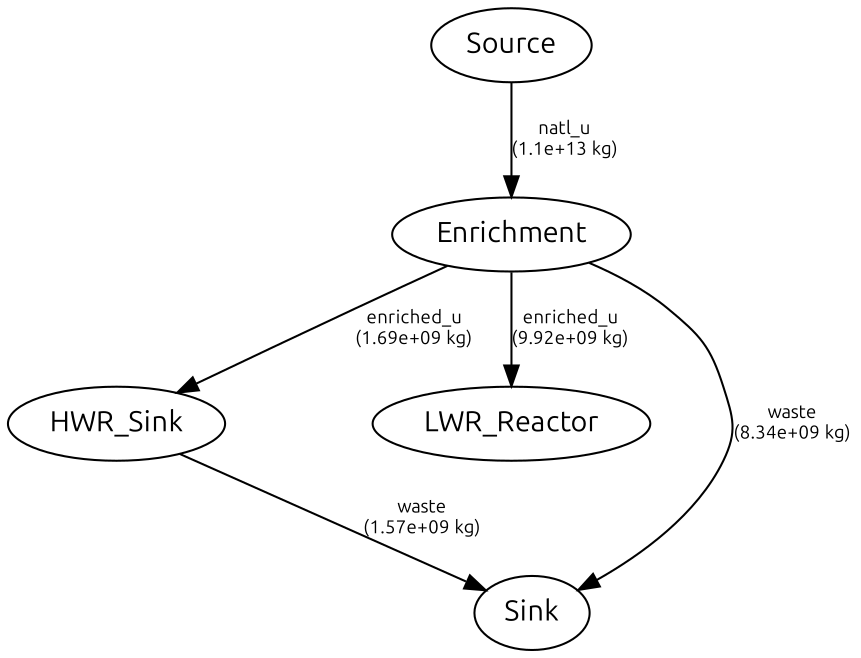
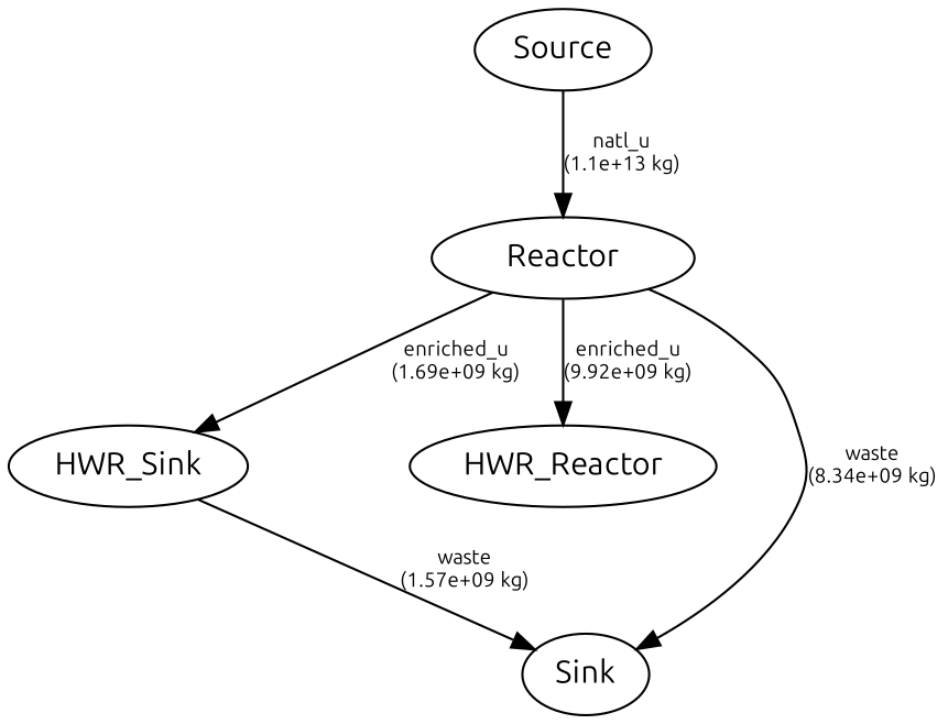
  digraph {
    fontname=Ubuntu
    nodesep=1.0
    node [fontname=Ubuntu]
    edge [fontname=Ubuntu fontsize=9]
    n1 [label=HWR_Sink]
-   Enrichment
-   LWR_Reactor
+   Enrichment [label=Reactor]
+   LWR_Reactor [label=HWR_Reactor]
    Sink
    Source
    n1 -> Sink [label="waste\n(1.57e+09 kg)"]
    Enrichment -> n1 [label="enriched_u\n(1.69e+09 kg)"]
    Enrichment -> LWR_Reactor [label="enriched_u\n(9.92e+09 kg)"]
    Enrichment -> Sink [label="waste\n(8.34e+09 kg)"]
    Source -> Enrichment [label="natl_u\n(1.1e+13 kg)"]
  }
